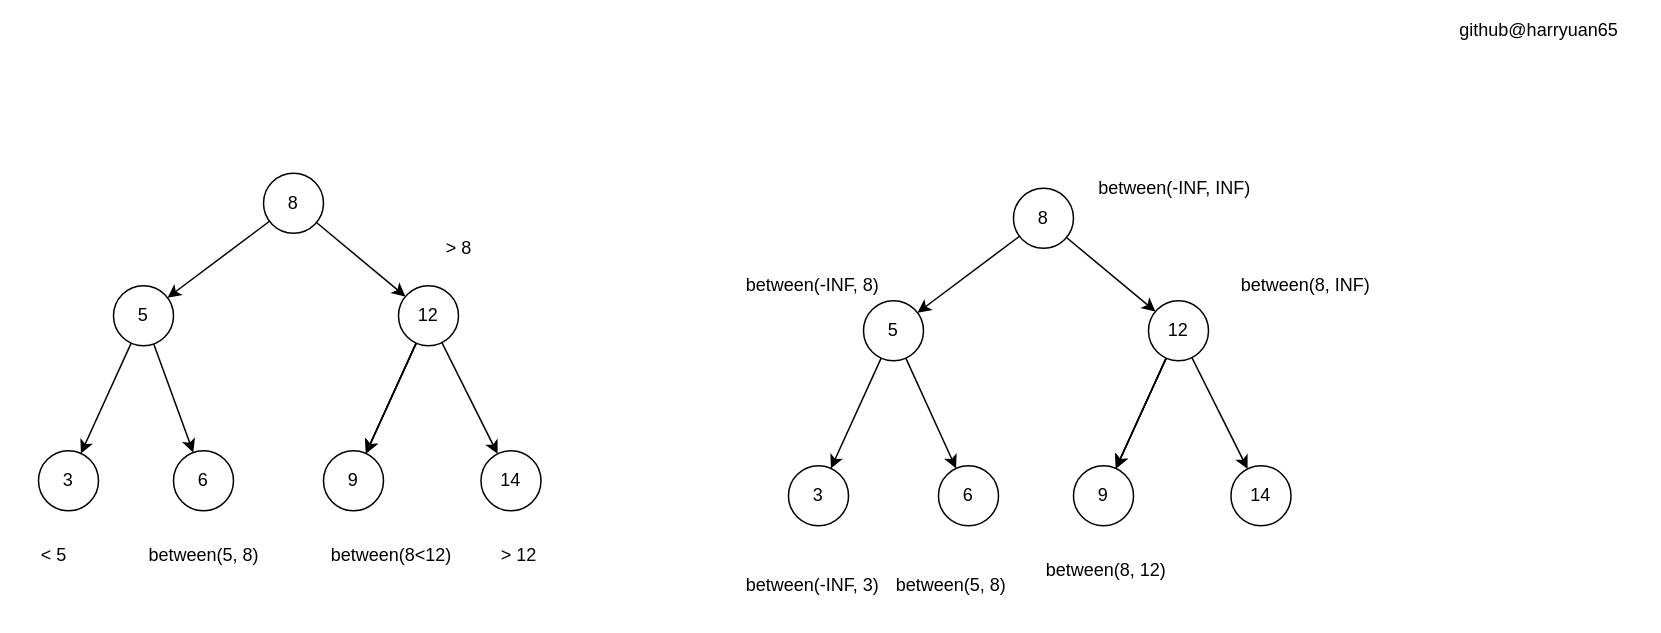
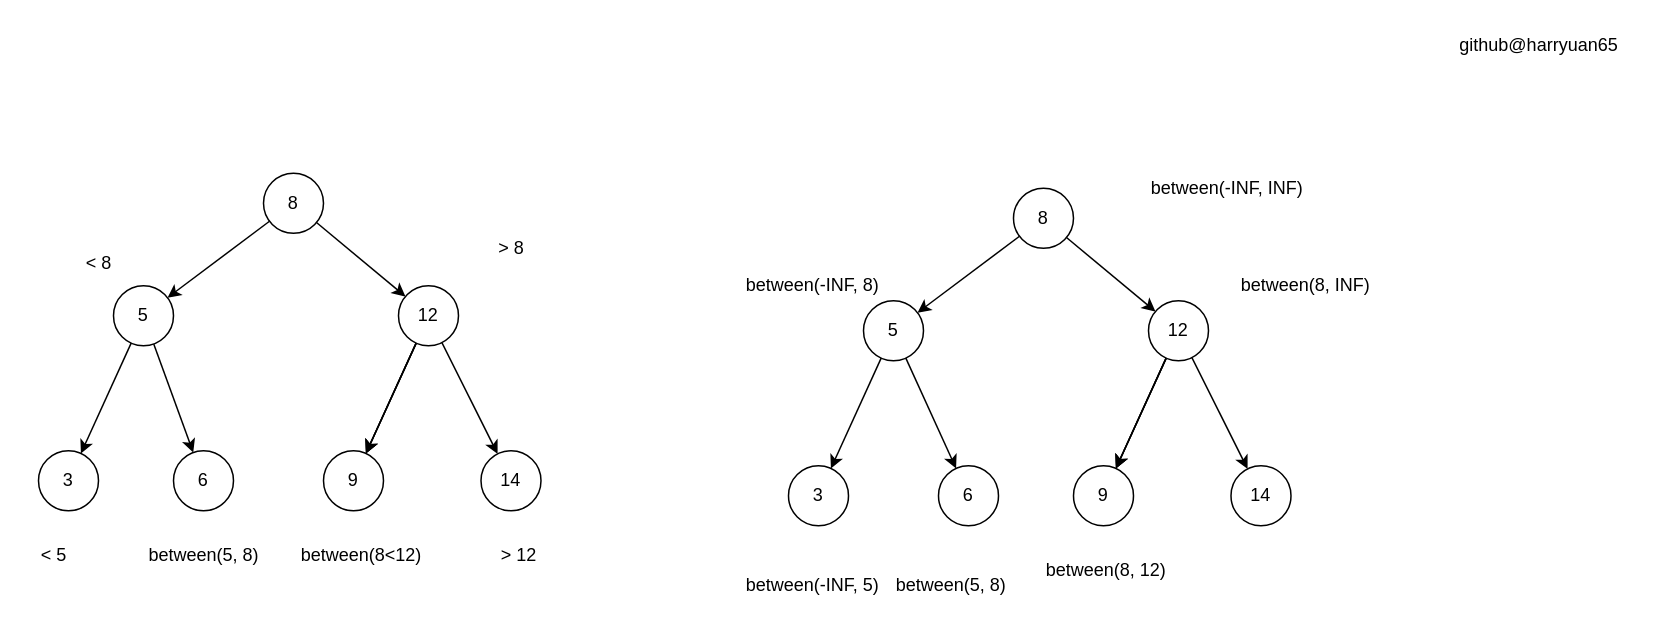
  <mxCell id="0" />
  <mxCell id="1" parent="0" />
  <mxCell id="2" value="" style="edgeStyle=none;html=1;" parent="1" source="4" target="7" edge="1"><mxGeometry relative="1" as="geometry" /></mxCell>
  <mxCell id="3" value="" style="edgeStyle=none;html=1;" parent="1" source="4" target="12" edge="1"><mxGeometry relative="1" as="geometry" /></mxCell>
  <mxCell id="4" value="8" style="ellipse;whiteSpace=wrap;html=1;aspect=fixed;" parent="1" vertex="1"><mxGeometry x="175" y="115" width="40" height="40" as="geometry" /></mxCell>
  <mxCell id="5" value="" style="edgeStyle=none;html=1;" edge="1" parent="1" source="7" target="15"><mxGeometry relative="1" as="geometry" /></mxCell>
  <mxCell id="6" value="" style="edgeStyle=none;html=1;" edge="1" parent="1" source="7" target="16"><mxGeometry relative="1" as="geometry" /></mxCell>
  <mxCell id="7" value="5" style="ellipse;whiteSpace=wrap;html=1;aspect=fixed;" parent="1" vertex="1"><mxGeometry x="75" y="190" width="40" height="40" as="geometry" /></mxCell>
  <mxCell id="8" value="" style="edgeStyle=none;html=1;" parent="1" source="12" target="13" edge="1"><mxGeometry relative="1" as="geometry" /></mxCell>
  <mxCell id="9" value="" style="edgeStyle=none;html=1;" parent="1" source="12" target="13" edge="1"><mxGeometry relative="1" as="geometry" /></mxCell>
  <mxCell id="10" value="" style="edgeStyle=none;html=1;" parent="1" source="12" target="13" edge="1"><mxGeometry relative="1" as="geometry" /></mxCell>
  <mxCell id="11" value="" style="edgeStyle=none;html=1;" parent="1" source="12" target="14" edge="1"><mxGeometry relative="1" as="geometry" /></mxCell>
  <mxCell id="12" value="12" style="ellipse;whiteSpace=wrap;html=1;aspect=fixed;" parent="1" vertex="1"><mxGeometry x="265" y="190" width="40" height="40" as="geometry" /></mxCell>
  <mxCell id="13" value="9" style="ellipse;whiteSpace=wrap;html=1;aspect=fixed;" parent="1" vertex="1"><mxGeometry x="215" y="300" width="40" height="40" as="geometry" /></mxCell>
  <mxCell id="14" value="14" style="ellipse;whiteSpace=wrap;html=1;aspect=fixed;" parent="1" vertex="1"><mxGeometry x="320" y="300" width="40" height="40" as="geometry" /></mxCell>
  <mxCell id="15" value="3" style="ellipse;whiteSpace=wrap;html=1;aspect=fixed;" vertex="1" parent="1"><mxGeometry x="25" y="300" width="40" height="40" as="geometry" /></mxCell>
  <mxCell id="16" value="6" style="ellipse;whiteSpace=wrap;html=1;aspect=fixed;" vertex="1" parent="1"><mxGeometry x="115" y="300" width="40" height="40" as="geometry" /></mxCell>
  <mxCell id="17" value="&amp;lt; 5" style="text;html=1;align=center;verticalAlign=middle;resizable=0;points=[];autosize=1;strokeColor=none;fillColor=none;" vertex="1" parent="1"><mxGeometry x="20" y="360" width="30" height="20" as="geometry" /></mxCell>
  <mxCell id="18" value="between(5, 8)" style="text;html=1;align=center;verticalAlign=middle;resizable=0;points=[];autosize=1;strokeColor=none;fillColor=none;" vertex="1" parent="1"><mxGeometry x="90" y="360" width="90" height="20" as="geometry" /></mxCell>
- <mxCell id="19" value="between(8&amp;lt;12)" style="text;html=1;align=center;verticalAlign=middle;resizable=0;points=[];autosize=1;strokeColor=none;fillColor=none;" vertex="1" parent="1"><mxGeometry x="210" y="360" width="100" height="20" as="geometry" /></mxCell>
+ <mxCell id="19" value="between(8&amp;lt;12)" style="text;html=1;align=center;verticalAlign=middle;resizable=0;points=[];autosize=1;strokeColor=none;fillColor=none;" vertex="1" parent="1"><mxGeometry x="190" y="360" width="100" height="20" as="geometry" /></mxCell>
  <mxCell id="20" value="&amp;gt; 12" style="text;html=1;align=center;verticalAlign=middle;resizable=0;points=[];autosize=1;strokeColor=none;fillColor=none;" vertex="1" parent="1"><mxGeometry x="325" y="360" width="40" height="20" as="geometry" /></mxCell>
  <mxCell id="21" value="" style="edgeStyle=none;html=1;" edge="1" parent="1" source="23" target="26"><mxGeometry relative="1" as="geometry" /></mxCell>
  <mxCell id="22" value="" style="edgeStyle=none;html=1;" edge="1" parent="1" source="23" target="31"><mxGeometry relative="1" as="geometry" /></mxCell>
  <mxCell id="23" value="8" style="ellipse;whiteSpace=wrap;html=1;aspect=fixed;" vertex="1" parent="1"><mxGeometry x="675" y="125" width="40" height="40" as="geometry" /></mxCell>
  <mxCell id="24" value="" style="edgeStyle=none;html=1;" edge="1" parent="1" source="26" target="35"><mxGeometry relative="1" as="geometry" /></mxCell>
  <mxCell id="25" value="" style="edgeStyle=none;html=1;" edge="1" parent="1" source="26" target="36"><mxGeometry relative="1" as="geometry" /></mxCell>
  <mxCell id="26" value="5" style="ellipse;whiteSpace=wrap;html=1;aspect=fixed;" vertex="1" parent="1"><mxGeometry x="575" y="200" width="40" height="40" as="geometry" /></mxCell>
  <mxCell id="27" value="" style="edgeStyle=none;html=1;" edge="1" parent="1" source="31" target="32"><mxGeometry relative="1" as="geometry" /></mxCell>
  <mxCell id="28" value="" style="edgeStyle=none;html=1;" edge="1" parent="1" source="31" target="32"><mxGeometry relative="1" as="geometry" /></mxCell>
  <mxCell id="29" value="" style="edgeStyle=none;html=1;" edge="1" parent="1" source="31" target="32"><mxGeometry relative="1" as="geometry" /></mxCell>
  <mxCell id="30" value="" style="edgeStyle=none;html=1;" edge="1" parent="1" source="31" target="33"><mxGeometry relative="1" as="geometry" /></mxCell>
  <mxCell id="31" value="12" style="ellipse;whiteSpace=wrap;html=1;aspect=fixed;" vertex="1" parent="1"><mxGeometry x="765" y="200" width="40" height="40" as="geometry" /></mxCell>
  <mxCell id="32" value="9" style="ellipse;whiteSpace=wrap;html=1;aspect=fixed;" vertex="1" parent="1"><mxGeometry x="715" y="310" width="40" height="40" as="geometry" /></mxCell>
  <mxCell id="33" value="14" style="ellipse;whiteSpace=wrap;html=1;aspect=fixed;" vertex="1" parent="1"><mxGeometry x="820" y="310" width="40" height="40" as="geometry" /></mxCell>
- <mxCell id="34" value="between(-INF, INF)" style="text;html=1;align=left;verticalAlign=middle;resizable=0;points=[];autosize=1;strokeColor=none;fillColor=none;" vertex="1" parent="1"><mxGeometry x="730" y="115" width="120" height="20" as="geometry" /></mxCell>
+ <mxCell id="34" value="between(-INF, INF)" style="text;html=1;align=left;verticalAlign=middle;resizable=0;points=[];autosize=1;strokeColor=none;fillColor=none;" vertex="1" parent="1"><mxGeometry x="765" y="115" width="120" height="20" as="geometry" /></mxCell>
  <mxCell id="35" value="3" style="ellipse;whiteSpace=wrap;html=1;aspect=fixed;" vertex="1" parent="1"><mxGeometry x="525" y="310" width="40" height="40" as="geometry" /></mxCell>
  <mxCell id="36" value="6" style="ellipse;whiteSpace=wrap;html=1;aspect=fixed;" vertex="1" parent="1"><mxGeometry x="625" y="310" width="40" height="40" as="geometry" /></mxCell>
  <mxCell id="37" value="between(-INF, 8)" style="text;html=1;align=left;verticalAlign=middle;resizable=0;points=[];autosize=1;strokeColor=none;fillColor=none;" vertex="1" parent="1"><mxGeometry x="495" y="180" width="100" height="20" as="geometry" /></mxCell>
  <mxCell id="38" value="between(8, INF)" style="text;html=1;align=left;verticalAlign=middle;resizable=0;points=[];autosize=1;strokeColor=none;fillColor=none;" vertex="1" parent="1"><mxGeometry x="825" y="180" width="100" height="20" as="geometry" /></mxCell>
- <mxCell id="40" value="&amp;gt; 8" style="text;html=1;align=center;verticalAlign=middle;resizable=0;points=[];autosize=1;strokeColor=none;fillColor=none;" vertex="1" parent="1"><mxGeometry x="290" y="155" width="30" height="20" as="geometry" /></mxCell>
+ <mxCell id="39" value="&amp;lt; 8" style="text;html=1;align=center;verticalAlign=middle;resizable=0;points=[];autosize=1;strokeColor=none;fillColor=none;" vertex="1" parent="1"><mxGeometry x="50" y="165" width="30" height="20" as="geometry" /></mxCell>
+ <mxCell id="40" value="&amp;gt; 8" style="text;html=1;align=center;verticalAlign=middle;resizable=0;points=[];autosize=1;strokeColor=none;fillColor=none;" vertex="1" parent="1"><mxGeometry x="325" y="155" width="30" height="20" as="geometry" /></mxCell>
  <mxCell id="41" value="between(8, 12)" style="text;html=1;align=left;verticalAlign=middle;resizable=0;points=[];autosize=1;strokeColor=none;fillColor=none;" vertex="1" parent="1"><mxGeometry x="695" y="370" width="100" height="20" as="geometry" /></mxCell>
  <mxCell id="42" value="between(5, 8)" style="text;html=1;align=left;verticalAlign=middle;resizable=0;points=[];autosize=1;strokeColor=none;fillColor=none;" vertex="1" parent="1"><mxGeometry x="595" y="380" width="90" height="20" as="geometry" /></mxCell>
- <mxCell id="43" value="between(-INF, 3)" style="text;html=1;align=left;verticalAlign=middle;resizable=0;points=[];autosize=1;strokeColor=none;fillColor=none;" vertex="1" parent="1"><mxGeometry x="495" y="380" width="100" height="20" as="geometry" /></mxCell>
- <mxCell id="44" value="github@harryuan65" style="text;html=1;align=center;verticalAlign=middle;resizable=0;points=[];autosize=1;strokeColor=none;fillColor=none;" vertex="1" parent="1"><mxGeometry x="965" y="10" width="120" height="20" as="geometry" /></mxCell>
+ <mxCell id="43" value="between(-INF, 5)" style="text;html=1;align=left;verticalAlign=middle;resizable=0;points=[];autosize=1;strokeColor=none;fillColor=none;" vertex="1" parent="1"><mxGeometry x="495" y="380" width="100" height="20" as="geometry" /></mxCell>
+ <mxCell id="44" value="github@harryuan65" style="text;html=1;align=center;verticalAlign=middle;resizable=0;points=[];autosize=1;strokeColor=none;fillColor=none;" vertex="1" parent="1"><mxGeometry x="965" y="20" width="120" height="20" as="geometry" /></mxCell>
